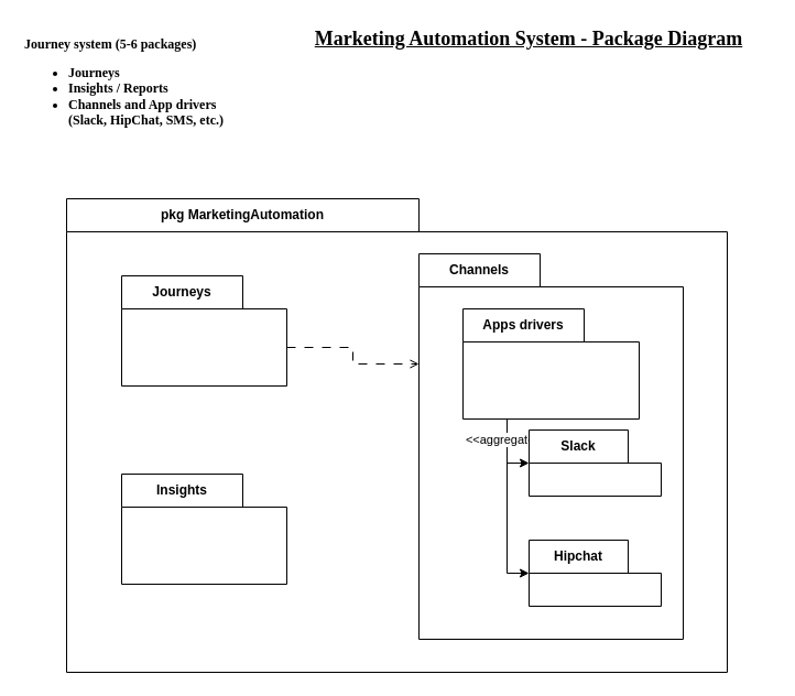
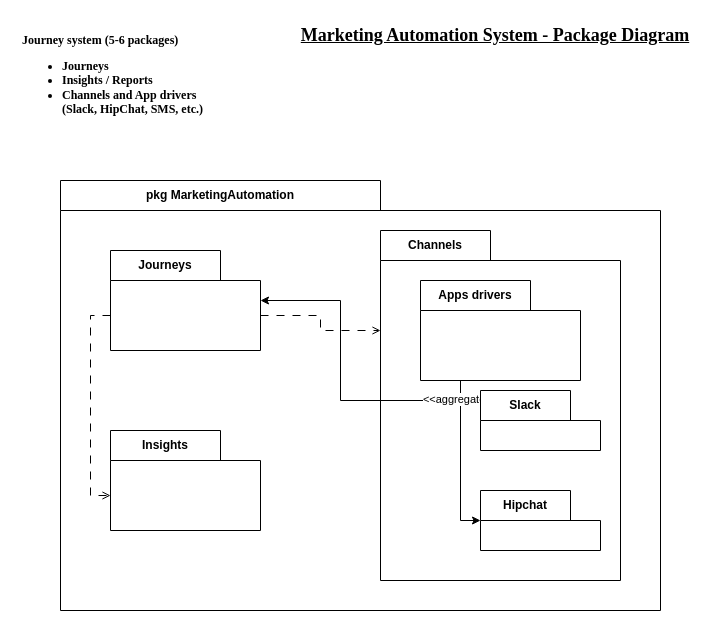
  <mxCell id="0" />
  <mxCell id="1" parent="0" />
  <mxCell id="2" value="Journey system (5-6 packages)&lt;br&gt;&lt;ul&gt;&lt;li&gt;Journeys&lt;/li&gt;&lt;li&gt;Insights / Reports&lt;/li&gt;&lt;li&gt;Channels and App drivers (Slack, HipChat, SMS, etc.)&lt;/li&gt;&lt;/ul&gt;" style="text;html=1;strokeColor=none;fillColor=none;align=left;verticalAlign=middle;whiteSpace=wrap;rounded=0;fontFamily=Coming Soon;fontSource=https%3A%2F%2Ffonts.googleapis.com%2Fcss%3Ffamily%3DComing%2BSoon;fontStyle=1" parent="1" vertex="1"><mxGeometry x="20" y="20" width="200" height="120" as="geometry" /></mxCell>
- <mxCell id="3" value="&lt;h2&gt;&lt;font data-font-src=&quot;https://fonts.googleapis.com/css?family=Coming+Soon&quot; face=&quot;Coming Soon&quot;&gt;&lt;u&gt;Marketing Automation System - Package Diagram&lt;/u&gt;&lt;/font&gt;&lt;/h2&gt;" style="text;html=1;strokeColor=none;fillColor=none;align=center;verticalAlign=middle;whiteSpace=wrap;rounded=0;" parent="1" vertex="1"><mxGeometry x="260" y="20" width="440" height="30" as="geometry" /></mxCell>
+ <mxCell id="3" value="&lt;h2&gt;&lt;font data-font-src=&quot;https://fonts.googleapis.com/css?family=Coming+Soon&quot; face=&quot;Coming Soon&quot;&gt;&lt;u&gt;Marketing Automation System - Package Diagram&lt;/u&gt;&lt;/font&gt;&lt;/h2&gt;" style="text;html=1;strokeColor=none;fillColor=none;align=center;verticalAlign=middle;whiteSpace=wrap;rounded=0;" parent="1" vertex="1"><mxGeometry x="275" y="20" width="440" height="30" as="geometry" /></mxCell>
  <mxCell id="4" value="pkg MarketingAutomation" style="shape=folder;fontStyle=1;tabWidth=320;tabHeight=30;tabPosition=left;html=1;boundedLbl=1;labelInHeader=1;container=1;collapsible=0;recursiveResize=0;whiteSpace=wrap;" vertex="1" parent="1"><mxGeometry x="60" y="180" width="600" height="430" as="geometry" /></mxCell>
+ <mxCell id="5" style="edgeStyle=orthogonalEdgeStyle;rounded=0;orthogonalLoop=1;jettySize=auto;html=1;exitX=0;exitY=0;exitDx=0;exitDy=65;exitPerimeter=0;entryX=0;entryY=0;entryDx=0;entryDy=65;entryPerimeter=0;dashed=1;dashPattern=8 8;endArrow=open;endFill=0;" edge="1" parent="4" source="7" target="14"><mxGeometry relative="1" as="geometry" /></mxCell>
  <mxCell id="6" style="edgeStyle=orthogonalEdgeStyle;rounded=0;orthogonalLoop=1;jettySize=auto;html=1;exitX=0;exitY=0;exitDx=150;exitDy=65;exitPerimeter=0;entryX=0;entryY=0;entryDx=0;entryDy=100;entryPerimeter=0;dashed=1;dashPattern=8 8;endArrow=open;endFill=0;" edge="1" parent="4" source="7" target="8"><mxGeometry relative="1" as="geometry" /></mxCell>
  <mxCell id="7" value="Journeys" style="shape=folder;fontStyle=1;tabWidth=110;tabHeight=30;tabPosition=left;html=1;boundedLbl=1;labelInHeader=1;container=1;collapsible=0;recursiveResize=0;whiteSpace=wrap;" vertex="1" parent="4"><mxGeometry x="50" y="70" width="150" height="100" as="geometry" /></mxCell>
  <mxCell id="8" value="Channels" style="shape=folder;fontStyle=1;tabWidth=110;tabHeight=30;tabPosition=left;html=1;boundedLbl=1;labelInHeader=1;container=1;collapsible=0;recursiveResize=0;whiteSpace=wrap;" vertex="1" parent="4"><mxGeometry x="320" y="50" width="240" height="350" as="geometry" /></mxCell>
- <mxCell id="9" style="edgeStyle=orthogonalEdgeStyle;rounded=0;orthogonalLoop=1;jettySize=auto;html=1;exitX=0.25;exitY=1;exitDx=0;exitDy=0;exitPerimeter=0;entryX=0;entryY=0;entryDx=0;entryDy=30;entryPerimeter=0;" edge="1" parent="8" source="11" target="12"><mxGeometry relative="1" as="geometry" /></mxCell>
+ <mxCell id="9" style="edgeStyle=orthogonalEdgeStyle;rounded=0;orthogonalLoop=1;jettySize=auto;html=1;exitX=0.25;exitY=1;exitDx=0;exitDy=0;exitPerimeter=0;" edge="1" parent="8" source="11" target="7"><mxGeometry relative="1" as="geometry" /></mxCell>
  <mxCell id="10" value="&amp;lt;&amp;lt;aggregate&amp;gt;&amp;gt;" style="edgeStyle=orthogonalEdgeStyle;rounded=0;orthogonalLoop=1;jettySize=auto;html=1;exitX=0.25;exitY=1;exitDx=0;exitDy=0;exitPerimeter=0;entryX=0;entryY=0;entryDx=0;entryDy=30;entryPerimeter=0;" edge="1" parent="8" source="11" target="13"><mxGeometry x="-0.765" relative="1" as="geometry"><mxPoint as="offset" /></mxGeometry></mxCell>
  <mxCell id="11" value="Apps drivers" style="shape=folder;fontStyle=1;tabWidth=110;tabHeight=30;tabPosition=left;html=1;boundedLbl=1;labelInHeader=1;container=1;collapsible=0;recursiveResize=0;whiteSpace=wrap;" vertex="1" parent="8"><mxGeometry x="40" y="50" width="160" height="100" as="geometry" /></mxCell>
  <mxCell id="12" value="Slack" style="shape=folder;fontStyle=1;tabWidth=90;tabHeight=30;tabPosition=left;html=1;boundedLbl=1;labelInHeader=1;container=1;collapsible=0;recursiveResize=0;whiteSpace=wrap;" vertex="1" parent="8"><mxGeometry x="100" y="160" width="120" height="60" as="geometry" /></mxCell>
  <mxCell id="13" value="Hipchat" style="shape=folder;fontStyle=1;tabWidth=90;tabHeight=30;tabPosition=left;html=1;boundedLbl=1;labelInHeader=1;container=1;collapsible=0;recursiveResize=0;whiteSpace=wrap;" vertex="1" parent="8"><mxGeometry x="100" y="260" width="120" height="60" as="geometry" /></mxCell>
  <mxCell id="14" value="Insights" style="shape=folder;fontStyle=1;tabWidth=110;tabHeight=30;tabPosition=left;html=1;boundedLbl=1;labelInHeader=1;container=1;collapsible=0;recursiveResize=0;whiteSpace=wrap;" vertex="1" parent="4"><mxGeometry x="50" y="250" width="150" height="100" as="geometry" /></mxCell>
